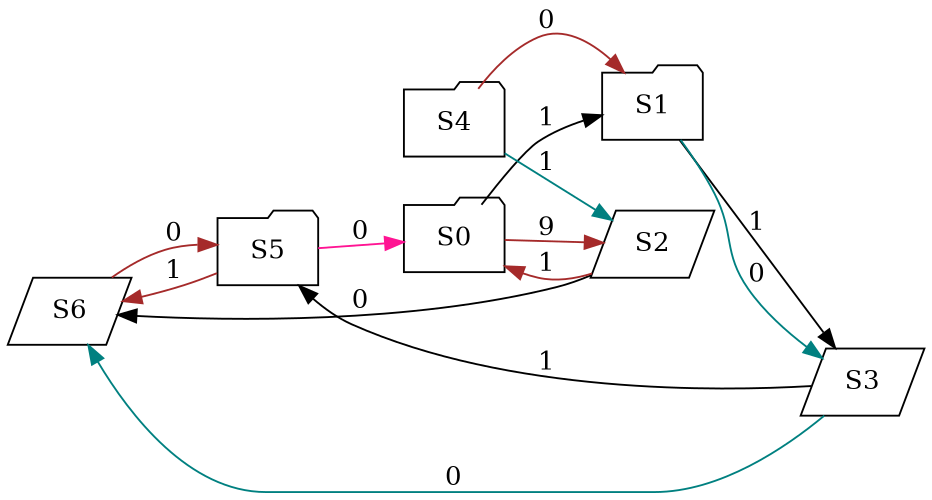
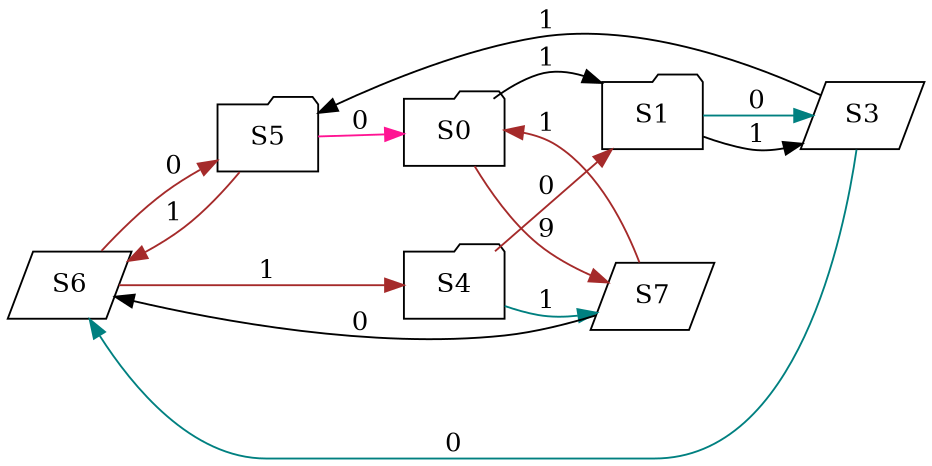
  digraph {
    rankdir=LR
    node [shape=folder]
    edge [color=brown]
    S6 [shape=parallelogram]
    S5
    S0
    S4
-   S2 [shape=parallelogram]
+   S2 [shape=parallelogram label=S7]
    S1
    S3 [shape=parallelogram]
    S6 -> S5 [label=0]
+   S6 -> S4 [label=1]
    S5 -> S6 [label=1]
    S5 -> S0 [color=deeppink label=0]
    S0 -> S2 [label=9]
    S0 -> S1 [color=black label=1]
    S4 -> S2 [color=teal label=1]
    S4 -> S1 [label=0]
    S2 -> S6 [color=black label=0]
    S2 -> S0 [label=1]
    S1 -> S3 [color=black label=1]
    S1 -> S3 [color=teal label=0]
    S3 -> S6 [color=teal label=0]
    S3 -> S5 [color=black label=1]
  }
